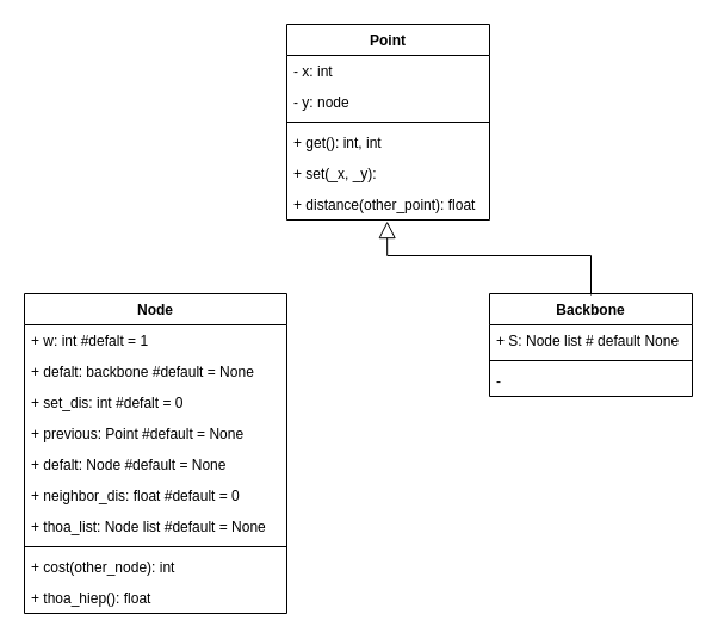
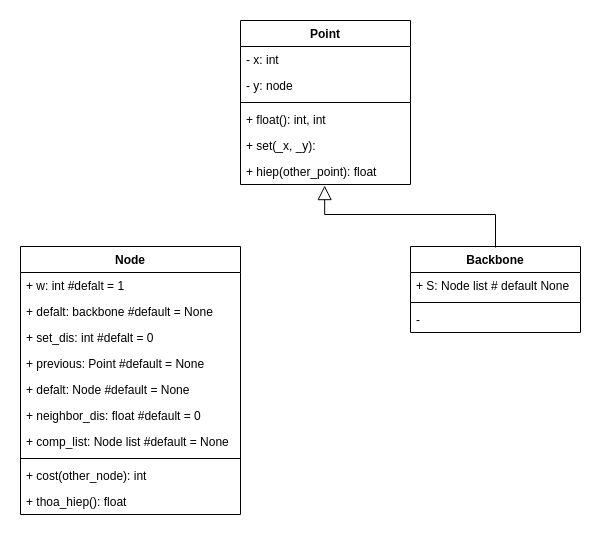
  <mxCell id="0" />
  <mxCell id="1" parent="0" />
  <mxCell id="2" value="Point" style="swimlane;fontStyle=1;align=center;verticalAlign=top;childLayout=stackLayout;horizontal=1;startSize=26;horizontalStack=0;resizeParent=1;resizeParentMax=0;resizeLast=0;collapsible=1;marginBottom=0;" vertex="1" parent="1"><mxGeometry x="240" y="20" width="170" height="164" as="geometry" /></mxCell>
  <mxCell id="3" value="- x: int" style="text;strokeColor=none;fillColor=none;align=left;verticalAlign=top;spacingLeft=4;spacingRight=4;overflow=hidden;rotatable=0;points=[[0,0.5],[1,0.5]];portConstraint=eastwest;" vertex="1" parent="2"><mxGeometry y="26" width="170" height="26" as="geometry" /></mxCell>
  <mxCell id="4" value="- y: node" style="text;strokeColor=none;fillColor=none;align=left;verticalAlign=top;spacingLeft=4;spacingRight=4;overflow=hidden;rotatable=0;points=[[0,0.5],[1,0.5]];portConstraint=eastwest;" vertex="1" parent="2"><mxGeometry y="52" width="170" height="26" as="geometry" /></mxCell>
  <mxCell id="5" value="" style="line;strokeWidth=1;fillColor=none;align=left;verticalAlign=middle;spacingTop=-1;spacingLeft=3;spacingRight=3;rotatable=0;labelPosition=right;points=[];portConstraint=eastwest;strokeColor=inherit;" vertex="1" parent="2"><mxGeometry y="78" width="170" height="8" as="geometry" /></mxCell>
- <mxCell id="6" value="+ get(): int, int" style="text;strokeColor=none;fillColor=none;align=left;verticalAlign=top;spacingLeft=4;spacingRight=4;overflow=hidden;rotatable=0;points=[[0,0.5],[1,0.5]];portConstraint=eastwest;" vertex="1" parent="2"><mxGeometry y="86" width="170" height="26" as="geometry" /></mxCell>
+ <mxCell id="6" value="+ float(): int, int" style="text;strokeColor=none;fillColor=none;align=left;verticalAlign=top;spacingLeft=4;spacingRight=4;overflow=hidden;rotatable=0;points=[[0,0.5],[1,0.5]];portConstraint=eastwest;" vertex="1" parent="2"><mxGeometry y="86" width="170" height="26" as="geometry" /></mxCell>
  <mxCell id="7" value="+ set(_x, _y): " style="text;strokeColor=none;fillColor=none;align=left;verticalAlign=top;spacingLeft=4;spacingRight=4;overflow=hidden;rotatable=0;points=[[0,0.5],[1,0.5]];portConstraint=eastwest;" vertex="1" parent="2"><mxGeometry y="112" width="170" height="26" as="geometry" /></mxCell>
- <mxCell id="8" value="+ distance(other_point): float" style="text;strokeColor=none;fillColor=none;align=left;verticalAlign=top;spacingLeft=4;spacingRight=4;overflow=hidden;rotatable=0;points=[[0,0.5],[1,0.5]];portConstraint=eastwest;" vertex="1" parent="2"><mxGeometry y="138" width="170" height="26" as="geometry" /></mxCell>
+ <mxCell id="8" value="+ hiep(other_point): float" style="text;strokeColor=none;fillColor=none;align=left;verticalAlign=top;spacingLeft=4;spacingRight=4;overflow=hidden;rotatable=0;points=[[0,0.5],[1,0.5]];portConstraint=eastwest;" vertex="1" parent="2"><mxGeometry y="138" width="170" height="26" as="geometry" /></mxCell>
  <mxCell id="9" value="Node" style="swimlane;fontStyle=1;align=center;verticalAlign=top;childLayout=stackLayout;horizontal=1;startSize=26;horizontalStack=0;resizeParent=1;resizeParentMax=0;resizeLast=0;collapsible=1;marginBottom=0;" vertex="1" parent="1"><mxGeometry x="20" y="246" width="220" height="268" as="geometry" /></mxCell>
  <mxCell id="10" value="+ w: int #defalt = 1" style="text;strokeColor=none;fillColor=none;align=left;verticalAlign=top;spacingLeft=4;spacingRight=4;overflow=hidden;rotatable=0;points=[[0,0.5],[1,0.5]];portConstraint=eastwest;" vertex="1" parent="9"><mxGeometry y="26" width="220" height="26" as="geometry" /></mxCell>
  <mxCell id="11" value="+ defalt: backbone #default = None" style="text;strokeColor=none;fillColor=none;align=left;verticalAlign=top;spacingLeft=4;spacingRight=4;overflow=hidden;rotatable=0;points=[[0,0.5],[1,0.5]];portConstraint=eastwest;" vertex="1" parent="9"><mxGeometry y="52" width="220" height="26" as="geometry" /></mxCell>
  <mxCell id="12" value="+ set_dis: int #defalt = 0" style="text;strokeColor=none;fillColor=none;align=left;verticalAlign=top;spacingLeft=4;spacingRight=4;overflow=hidden;rotatable=0;points=[[0,0.5],[1,0.5]];portConstraint=eastwest;" vertex="1" parent="9"><mxGeometry y="78" width="220" height="26" as="geometry" /></mxCell>
  <mxCell id="13" value="+ previous: Point #default = None" style="text;strokeColor=none;fillColor=none;align=left;verticalAlign=top;spacingLeft=4;spacingRight=4;overflow=hidden;rotatable=0;points=[[0,0.5],[1,0.5]];portConstraint=eastwest;" vertex="1" parent="9"><mxGeometry y="104" width="220" height="26" as="geometry" /></mxCell>
  <mxCell id="14" value="+ defalt: Node #default = None&#10;" style="text;strokeColor=none;fillColor=none;align=left;verticalAlign=top;spacingLeft=4;spacingRight=4;overflow=hidden;rotatable=0;points=[[0,0.5],[1,0.5]];portConstraint=eastwest;" vertex="1" parent="9"><mxGeometry y="130" width="220" height="26" as="geometry" /></mxCell>
  <mxCell id="15" value="+ neighbor_dis: float #default = 0" style="text;strokeColor=none;fillColor=none;align=left;verticalAlign=top;spacingLeft=4;spacingRight=4;overflow=hidden;rotatable=0;points=[[0,0.5],[1,0.5]];portConstraint=eastwest;" vertex="1" parent="9"><mxGeometry y="156" width="220" height="26" as="geometry" /></mxCell>
- <mxCell id="16" value="+ thoa_list: Node list #default = None" style="text;strokeColor=none;fillColor=none;align=left;verticalAlign=top;spacingLeft=4;spacingRight=4;overflow=hidden;rotatable=0;points=[[0,0.5],[1,0.5]];portConstraint=eastwest;" vertex="1" parent="9"><mxGeometry y="182" width="220" height="26" as="geometry" /></mxCell>
+ <mxCell id="16" value="+ comp_list: Node list #default = None" style="text;strokeColor=none;fillColor=none;align=left;verticalAlign=top;spacingLeft=4;spacingRight=4;overflow=hidden;rotatable=0;points=[[0,0.5],[1,0.5]];portConstraint=eastwest;" vertex="1" parent="9"><mxGeometry y="182" width="220" height="26" as="geometry" /></mxCell>
  <mxCell id="17" value="" style="line;strokeWidth=1;fillColor=none;align=left;verticalAlign=middle;spacingTop=-1;spacingLeft=3;spacingRight=3;rotatable=0;labelPosition=right;points=[];portConstraint=eastwest;strokeColor=inherit;" vertex="1" parent="9"><mxGeometry y="208" width="220" height="8" as="geometry" /></mxCell>
  <mxCell id="18" value="+ cost(other_node): int" style="text;strokeColor=none;fillColor=none;align=left;verticalAlign=top;spacingLeft=4;spacingRight=4;overflow=hidden;rotatable=0;points=[[0,0.5],[1,0.5]];portConstraint=eastwest;" vertex="1" parent="9"><mxGeometry y="216" width="220" height="26" as="geometry" /></mxCell>
  <mxCell id="19" value="+ thoa_hiep(): float" style="text;strokeColor=none;fillColor=none;align=left;verticalAlign=top;spacingLeft=4;spacingRight=4;overflow=hidden;rotatable=0;points=[[0,0.5],[1,0.5]];portConstraint=eastwest;" vertex="1" parent="9"><mxGeometry y="242" width="220" height="26" as="geometry" /></mxCell>
  <mxCell id="20" value="Backbone" style="swimlane;fontStyle=1;align=center;verticalAlign=top;childLayout=stackLayout;horizontal=1;startSize=26;horizontalStack=0;resizeParent=1;resizeParentMax=0;resizeLast=0;collapsible=1;marginBottom=0;" vertex="1" parent="1"><mxGeometry x="410" y="246" width="170" height="86" as="geometry" /></mxCell>
  <mxCell id="21" value="+ S: Node list # default None" style="text;strokeColor=none;fillColor=none;align=left;verticalAlign=top;spacingLeft=4;spacingRight=4;overflow=hidden;rotatable=0;points=[[0,0.5],[1,0.5]];portConstraint=eastwest;" vertex="1" parent="20"><mxGeometry y="26" width="170" height="26" as="geometry" /></mxCell>
  <mxCell id="22" value="" style="line;strokeWidth=1;fillColor=none;align=left;verticalAlign=middle;spacingTop=-1;spacingLeft=3;spacingRight=3;rotatable=0;labelPosition=right;points=[];portConstraint=eastwest;strokeColor=inherit;" vertex="1" parent="20"><mxGeometry y="52" width="170" height="8" as="geometry" /></mxCell>
  <mxCell id="23" value="-" style="text;strokeColor=none;fillColor=none;align=left;verticalAlign=top;spacingLeft=4;spacingRight=4;overflow=hidden;rotatable=0;points=[[0,0.5],[1,0.5]];portConstraint=eastwest;" vertex="1" parent="20"><mxGeometry y="60" width="170" height="26" as="geometry" /></mxCell>
  <mxCell id="24" value="" style="endArrow=block;endFill=0;endSize=12;html=1;rounded=0;entryX=0.495;entryY=1.003;entryDx=0;entryDy=0;entryPerimeter=0;exitX=0.5;exitY=0;exitDx=0;exitDy=0;edgeStyle=orthogonalEdgeStyle;" edge="1" parent="1"><mxGeometry width="160" relative="1" as="geometry"><mxPoint x="495" y="247" as="sourcePoint" /><mxPoint x="324.15" y="185.078" as="targetPoint" /><Array as="points"><mxPoint x="495" y="214" /><mxPoint x="324" y="214" /></Array></mxGeometry></mxCell>
